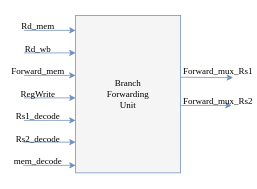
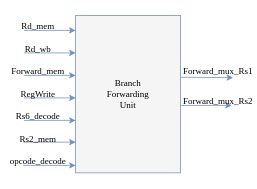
  <mxCell id="0" />
  <mxCell id="1" parent="0" />
  <mxCell id="2" value="&lt;font face=&quot;modern computer&quot;&gt;Branch&lt;br&gt;Forwarding&lt;br&gt;Unit&lt;br&gt;&lt;/font&gt;" style="rounded=0;whiteSpace=wrap;html=1;direction=south;fillColor=#f5f5f5;strokeColor=#6c8ebf;" vertex="1" parent="1"><mxGeometry x="100" y="20" width="140" height="210" as="geometry" /></mxCell>
  <mxCell id="3" value="" style="endArrow=classic;html=1;rounded=0;strokeColor=#6C8EBF;" edge="1" parent="1"><mxGeometry width="50" height="50" relative="1" as="geometry"><mxPoint x="30" y="189" as="sourcePoint" /><mxPoint x="100" y="189" as="targetPoint" /></mxGeometry></mxCell>
  <mxCell id="4" value="" style="endArrow=classic;html=1;rounded=0;entryX=0.919;entryY=1.007;entryDx=0;entryDy=0;entryPerimeter=0;strokeColor=#6C8EBF;" edge="1" parent="1"><mxGeometry width="50" height="50" relative="1" as="geometry"><mxPoint x="30.98" y="160.06" as="sourcePoint" /><mxPoint x="100" y="160" as="targetPoint" /></mxGeometry></mxCell>
  <mxCell id="5" value="" style="endArrow=classic;html=1;rounded=0;entryX=0.919;entryY=1.007;entryDx=0;entryDy=0;entryPerimeter=0;strokeColor=#6C8EBF;" edge="1" parent="1"><mxGeometry width="50" height="50" relative="1" as="geometry"><mxPoint x="30.98" y="130.06" as="sourcePoint" /><mxPoint x="100" y="130" as="targetPoint" /></mxGeometry></mxCell>
  <mxCell id="6" value="" style="endArrow=classic;html=1;rounded=0;entryX=0.919;entryY=1.007;entryDx=0;entryDy=0;entryPerimeter=0;strokeColor=#6C8EBF;" edge="1" parent="1"><mxGeometry width="50" height="50" relative="1" as="geometry"><mxPoint x="30.98" y="100.06" as="sourcePoint" /><mxPoint x="100" y="100" as="targetPoint" /></mxGeometry></mxCell>
  <mxCell id="7" value="" style="endArrow=classic;html=1;rounded=0;entryX=0.919;entryY=1.007;entryDx=0;entryDy=0;entryPerimeter=0;strokeColor=#6C8EBF;" edge="1" parent="1"><mxGeometry width="50" height="50" relative="1" as="geometry"><mxPoint x="30.98" y="70.06" as="sourcePoint" /><mxPoint x="100" y="70" as="targetPoint" /></mxGeometry></mxCell>
  <mxCell id="8" value="" style="endArrow=classic;html=1;rounded=0;entryX=0.919;entryY=1.007;entryDx=0;entryDy=0;entryPerimeter=0;strokeColor=#6C8EBF;" edge="1" parent="1"><mxGeometry width="50" height="50" relative="1" as="geometry"><mxPoint x="30.98" y="40.06" as="sourcePoint" /><mxPoint x="100" y="40" as="targetPoint" /></mxGeometry></mxCell>
  <mxCell id="9" value="" style="endArrow=classic;html=1;rounded=0;strokeColor=#6C8EBF;exitX=0;exitY=0.75;exitDx=0;exitDy=0;" edge="1" parent="1"><mxGeometry width="50" height="50" relative="1" as="geometry"><mxPoint x="240" y="102.5" as="sourcePoint" /><mxPoint x="310" y="103" as="targetPoint" /></mxGeometry></mxCell>
  <mxCell id="10" value="" style="endArrow=classic;html=1;rounded=0;strokeColor=#6C8EBF;exitX=0.411;exitY=-0.014;exitDx=0;exitDy=0;exitPerimeter=0;" edge="1" parent="1"><mxGeometry width="50" height="50" relative="1" as="geometry"><mxPoint x="240" y="140.09" as="sourcePoint" /><mxPoint x="308.04" y="140" as="targetPoint" /></mxGeometry></mxCell>
  <mxCell id="11" value="&lt;font face=&quot;modern computer&quot;&gt;Rd_mem&lt;/font&gt;" style="text;html=1;strokeColor=none;fillColor=none;align=center;verticalAlign=middle;whiteSpace=wrap;rounded=0;" vertex="1" parent="1"><mxGeometry x="20" y="20" width="60" height="30" as="geometry" /></mxCell>
  <mxCell id="12" value="&lt;font face=&quot;modern computer&quot;&gt;Rd_wb&lt;/font&gt;" style="text;html=1;strokeColor=none;fillColor=none;align=center;verticalAlign=middle;whiteSpace=wrap;rounded=0;" vertex="1" parent="1"><mxGeometry x="20" y="50" width="60" height="30" as="geometry" /></mxCell>
  <mxCell id="13" value="&lt;font face=&quot;modern computer&quot;&gt;Forward_mem&lt;/font&gt;" style="text;html=1;strokeColor=none;fillColor=none;align=center;verticalAlign=middle;whiteSpace=wrap;rounded=0;" vertex="1" parent="1"><mxGeometry x="20" y="80" width="60" height="30" as="geometry" /></mxCell>
  <mxCell id="14" value="&lt;font face=&quot;modern computer&quot;&gt;RegWrite&lt;/font&gt;" style="text;html=1;strokeColor=none;fillColor=none;align=center;verticalAlign=middle;whiteSpace=wrap;rounded=0;" vertex="1" parent="1"><mxGeometry x="20" y="110" width="60" height="30" as="geometry" /></mxCell>
- <mxCell id="15" value="&lt;font face=&quot;modern computer&quot;&gt;Rs1_decode&lt;/font&gt;" style="text;html=1;strokeColor=none;fillColor=none;align=center;verticalAlign=middle;whiteSpace=wrap;rounded=0;" vertex="1" parent="1"><mxGeometry x="20" y="140" width="60" height="30" as="geometry" /></mxCell>
- <mxCell id="16" value="&lt;font face=&quot;modern computer&quot;&gt;Rs2_decode&lt;/font&gt;" style="text;html=1;strokeColor=none;fillColor=none;align=center;verticalAlign=middle;whiteSpace=wrap;rounded=0;" vertex="1" parent="1"><mxGeometry x="20" y="170" width="60" height="30" as="geometry" /></mxCell>
+ <mxCell id="15" value="&lt;font face=&quot;modern computer&quot;&gt;Rs6_decode&lt;/font&gt;" style="text;html=1;strokeColor=none;fillColor=none;align=center;verticalAlign=middle;whiteSpace=wrap;rounded=0;" vertex="1" parent="1"><mxGeometry x="20" y="140" width="60" height="30" as="geometry" /></mxCell>
+ <mxCell id="16" value="&lt;font face=&quot;modern computer&quot;&gt;Rs2_mem&lt;/font&gt;" style="text;html=1;strokeColor=none;fillColor=none;align=center;verticalAlign=middle;whiteSpace=wrap;rounded=0;" vertex="1" parent="1"><mxGeometry x="20" y="170" width="60" height="30" as="geometry" /></mxCell>
  <mxCell id="17" value="&lt;font face=&quot;modern computer&quot;&gt;Forward_mux_Rs2&lt;/font&gt;" style="text;html=1;strokeColor=none;fillColor=none;align=center;verticalAlign=middle;whiteSpace=wrap;rounded=0;" vertex="1" parent="1"><mxGeometry x="260" y="120" width="60" height="30" as="geometry" /></mxCell>
  <mxCell id="18" value="" style="endArrow=classic;html=1;rounded=0;strokeColor=#6C8EBF;" edge="1" parent="1"><mxGeometry width="50" height="50" relative="1" as="geometry"><mxPoint x="30" y="220" as="sourcePoint" /><mxPoint x="100" y="220" as="targetPoint" /></mxGeometry></mxCell>
- <mxCell id="19" value="&lt;font face=&quot;modern computer&quot;&gt;mem_decode&lt;/font&gt;" style="text;html=1;strokeColor=none;fillColor=none;align=center;verticalAlign=middle;whiteSpace=wrap;rounded=0;" vertex="1" parent="1"><mxGeometry x="20" y="200" width="60" height="30" as="geometry" /></mxCell>
+ <mxCell id="19" value="&lt;font face=&quot;modern computer&quot;&gt;opcode_decode&lt;/font&gt;" style="text;html=1;strokeColor=none;fillColor=none;align=center;verticalAlign=middle;whiteSpace=wrap;rounded=0;" vertex="1" parent="1"><mxGeometry x="20" y="200" width="60" height="30" as="geometry" /></mxCell>
  <mxCell id="20" value="&lt;font face=&quot;modern computer&quot;&gt;Forward_mux_Rs1&lt;/font&gt;" style="text;html=1;strokeColor=none;fillColor=none;align=center;verticalAlign=middle;whiteSpace=wrap;rounded=0;" vertex="1" parent="1"><mxGeometry x="260" y="80" width="60" height="30" as="geometry" /></mxCell>
